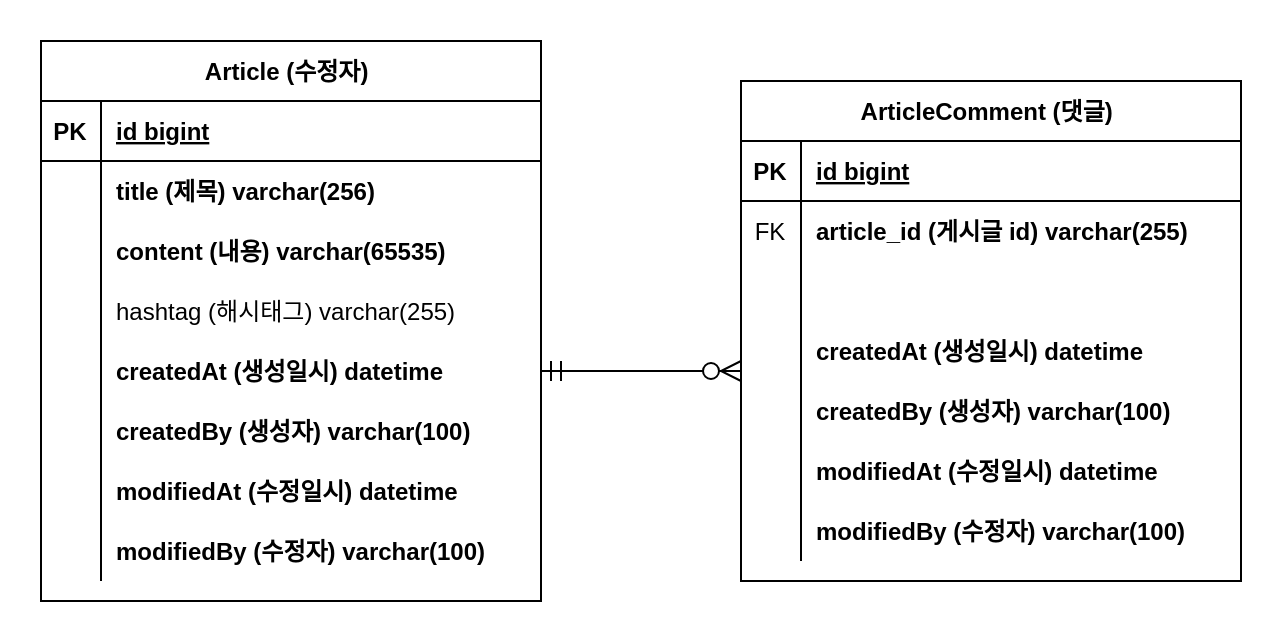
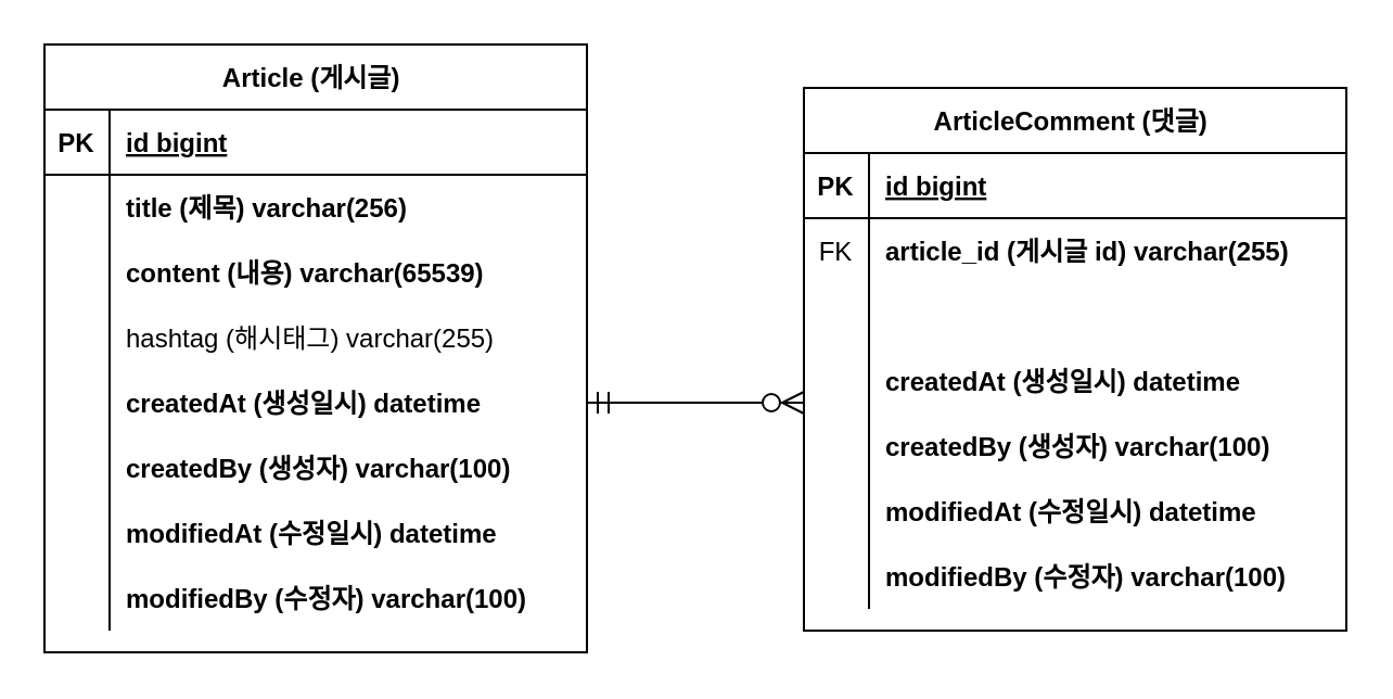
  <mxCell id="0" />
  <mxCell id="1" parent="0" />
- <mxCell id="2" value="Article (수정자) " style="shape=table;startSize=30;container=1;collapsible=1;childLayout=tableLayout;fixedRows=1;rowLines=0;fontStyle=1;align=center;resizeLast=1;" vertex="1" parent="1"><mxGeometry x="20" y="20" width="250" height="280" as="geometry" /></mxCell>
+ <mxCell id="2" value="Article (게시글) " style="shape=table;startSize=30;container=1;collapsible=1;childLayout=tableLayout;fixedRows=1;rowLines=0;fontStyle=1;align=center;resizeLast=1;" vertex="1" parent="1"><mxGeometry x="20" y="20" width="250" height="280" as="geometry" /></mxCell>
  <mxCell id="3" value="" style="shape=partialRectangle;collapsible=0;dropTarget=0;pointerEvents=0;fillColor=none;points=[[0,0.5],[1,0.5]];portConstraint=eastwest;top=0;left=0;right=0;bottom=1;" vertex="1" parent="2"><mxGeometry y="30" width="250" height="30" as="geometry" /></mxCell>
  <mxCell id="4" value="PK" style="shape=partialRectangle;overflow=hidden;connectable=0;fillColor=none;top=0;left=0;bottom=0;right=0;fontStyle=1;" vertex="1" parent="3"><mxGeometry width="30" height="30" as="geometry"><mxRectangle width="30" height="30" as="alternateBounds" /></mxGeometry></mxCell>
  <mxCell id="5" value="id bigint" style="shape=partialRectangle;overflow=hidden;connectable=0;fillColor=none;top=0;left=0;bottom=0;right=0;align=left;spacingLeft=6;fontStyle=5;" vertex="1" parent="3"><mxGeometry x="30" width="220" height="30" as="geometry"><mxRectangle width="220" height="30" as="alternateBounds" /></mxGeometry></mxCell>
  <mxCell id="6" value="" style="shape=partialRectangle;collapsible=0;dropTarget=0;pointerEvents=0;fillColor=none;points=[[0,0.5],[1,0.5]];portConstraint=eastwest;top=0;left=0;right=0;bottom=0;" vertex="1" parent="2"><mxGeometry y="60" width="250" height="30" as="geometry" /></mxCell>
  <mxCell id="7" value="" style="shape=partialRectangle;overflow=hidden;connectable=0;fillColor=none;top=0;left=0;bottom=0;right=0;" vertex="1" parent="6"><mxGeometry width="30" height="30" as="geometry"><mxRectangle width="30" height="30" as="alternateBounds" /></mxGeometry></mxCell>
  <mxCell id="8" value="title (제목) varchar(256)" style="shape=partialRectangle;overflow=hidden;connectable=0;fillColor=none;top=0;left=0;bottom=0;right=0;align=left;spacingLeft=6;fontStyle=1" vertex="1" parent="6"><mxGeometry x="30" width="220" height="30" as="geometry"><mxRectangle width="220" height="30" as="alternateBounds" /></mxGeometry></mxCell>
  <mxCell id="9" value="" style="shape=partialRectangle;collapsible=0;dropTarget=0;pointerEvents=0;fillColor=none;points=[[0,0.5],[1,0.5]];portConstraint=eastwest;top=0;left=0;right=0;bottom=0;" vertex="1" parent="2"><mxGeometry y="90" width="250" height="30" as="geometry" /></mxCell>
  <mxCell id="10" value="    " style="shape=partialRectangle;overflow=hidden;connectable=0;fillColor=none;top=0;left=0;bottom=0;right=0;" vertex="1" parent="9"><mxGeometry width="30" height="30" as="geometry"><mxRectangle width="30" height="30" as="alternateBounds" /></mxGeometry></mxCell>
- <mxCell id="11" value="content (내용) varchar(65535)" style="shape=partialRectangle;overflow=hidden;connectable=0;fillColor=none;top=0;left=0;bottom=0;right=0;align=left;spacingLeft=6;fontStyle=1" vertex="1" parent="9"><mxGeometry x="30" width="220" height="30" as="geometry"><mxRectangle width="220" height="30" as="alternateBounds" /></mxGeometry></mxCell>
+ <mxCell id="11" value="content (내용) varchar(65539)" style="shape=partialRectangle;overflow=hidden;connectable=0;fillColor=none;top=0;left=0;bottom=0;right=0;align=left;spacingLeft=6;fontStyle=1" vertex="1" parent="9"><mxGeometry x="30" width="220" height="30" as="geometry"><mxRectangle width="220" height="30" as="alternateBounds" /></mxGeometry></mxCell>
  <mxCell id="12" value="" style="shape=partialRectangle;collapsible=0;dropTarget=0;pointerEvents=0;fillColor=none;points=[[0,0.5],[1,0.5]];portConstraint=eastwest;top=0;left=0;right=0;bottom=0;" vertex="1" parent="2"><mxGeometry y="120" width="250" height="30" as="geometry" /></mxCell>
  <mxCell id="13" value="" style="shape=partialRectangle;overflow=hidden;connectable=0;fillColor=none;top=0;left=0;bottom=0;right=0;" vertex="1" parent="12"><mxGeometry width="30" height="30" as="geometry"><mxRectangle width="30" height="30" as="alternateBounds" /></mxGeometry></mxCell>
  <mxCell id="14" value="hashtag (해시태그) varchar(255)" style="shape=partialRectangle;overflow=hidden;connectable=0;fillColor=none;top=0;left=0;bottom=0;right=0;align=left;spacingLeft=6;" vertex="1" parent="12"><mxGeometry x="30" width="220" height="30" as="geometry"><mxRectangle width="220" height="30" as="alternateBounds" /></mxGeometry></mxCell>
  <mxCell id="15" value="" style="shape=partialRectangle;collapsible=0;dropTarget=0;pointerEvents=0;fillColor=none;points=[[0,0.5],[1,0.5]];portConstraint=eastwest;top=0;left=0;right=0;bottom=0;" vertex="1" parent="2"><mxGeometry y="150" width="250" height="30" as="geometry" /></mxCell>
  <mxCell id="16" value="" style="shape=partialRectangle;overflow=hidden;connectable=0;fillColor=none;top=0;left=0;bottom=0;right=0;" vertex="1" parent="15"><mxGeometry width="30" height="30" as="geometry"><mxRectangle width="30" height="30" as="alternateBounds" /></mxGeometry></mxCell>
  <mxCell id="17" value="createdAt (생성일시) datetime" style="shape=partialRectangle;overflow=hidden;connectable=0;fillColor=none;top=0;left=0;bottom=0;right=0;align=left;spacingLeft=6;fontStyle=1" vertex="1" parent="15"><mxGeometry x="30" width="220" height="30" as="geometry"><mxRectangle width="220" height="30" as="alternateBounds" /></mxGeometry></mxCell>
  <mxCell id="18" value="" style="shape=partialRectangle;collapsible=0;dropTarget=0;pointerEvents=0;fillColor=none;points=[[0,0.5],[1,0.5]];portConstraint=eastwest;top=0;left=0;right=0;bottom=0;" vertex="1" parent="2"><mxGeometry y="180" width="250" height="30" as="geometry" /></mxCell>
  <mxCell id="19" value="" style="shape=partialRectangle;overflow=hidden;connectable=0;fillColor=none;top=0;left=0;bottom=0;right=0;" vertex="1" parent="18"><mxGeometry width="30" height="30" as="geometry"><mxRectangle width="30" height="30" as="alternateBounds" /></mxGeometry></mxCell>
  <mxCell id="20" value="createdBy (생성자) varchar(100)" style="shape=partialRectangle;overflow=hidden;connectable=0;fillColor=none;top=0;left=0;bottom=0;right=0;align=left;spacingLeft=6;fontStyle=1" vertex="1" parent="18"><mxGeometry x="30" width="220" height="30" as="geometry"><mxRectangle width="220" height="30" as="alternateBounds" /></mxGeometry></mxCell>
  <mxCell id="21" value="" style="shape=partialRectangle;collapsible=0;dropTarget=0;pointerEvents=0;fillColor=none;points=[[0,0.5],[1,0.5]];portConstraint=eastwest;top=0;left=0;right=0;bottom=0;" vertex="1" parent="2"><mxGeometry y="210" width="250" height="30" as="geometry" /></mxCell>
  <mxCell id="22" value="" style="shape=partialRectangle;overflow=hidden;connectable=0;fillColor=none;top=0;left=0;bottom=0;right=0;" vertex="1" parent="21"><mxGeometry width="30" height="30" as="geometry"><mxRectangle width="30" height="30" as="alternateBounds" /></mxGeometry></mxCell>
  <mxCell id="23" value="modifiedAt (수정일시) datetime" style="shape=partialRectangle;overflow=hidden;connectable=0;fillColor=none;top=0;left=0;bottom=0;right=0;align=left;spacingLeft=6;fontStyle=1" vertex="1" parent="21"><mxGeometry x="30" width="220" height="30" as="geometry"><mxRectangle width="220" height="30" as="alternateBounds" /></mxGeometry></mxCell>
  <mxCell id="24" value="" style="shape=partialRectangle;collapsible=0;dropTarget=0;pointerEvents=0;fillColor=none;points=[[0,0.5],[1,0.5]];portConstraint=eastwest;top=0;left=0;right=0;bottom=0;" vertex="1" parent="2"><mxGeometry y="240" width="250" height="30" as="geometry" /></mxCell>
  <mxCell id="25" value="" style="shape=partialRectangle;overflow=hidden;connectable=0;fillColor=none;top=0;left=0;bottom=0;right=0;" vertex="1" parent="24"><mxGeometry width="30" height="30" as="geometry"><mxRectangle width="30" height="30" as="alternateBounds" /></mxGeometry></mxCell>
  <mxCell id="26" value="modifiedBy (수정자) varchar(100)" style="shape=partialRectangle;overflow=hidden;connectable=0;fillColor=none;top=0;left=0;bottom=0;right=0;align=left;spacingLeft=6;fontStyle=1" vertex="1" parent="24"><mxGeometry x="30" width="220" height="30" as="geometry"><mxRectangle width="220" height="30" as="alternateBounds" /></mxGeometry></mxCell>
  <mxCell id="27" value="ArticleComment (댓글) " style="shape=table;startSize=30;container=1;collapsible=1;childLayout=tableLayout;fixedRows=1;rowLines=0;fontStyle=1;align=center;resizeLast=1;" vertex="1" parent="1"><mxGeometry x="370" y="40" width="250" height="250" as="geometry" /></mxCell>
  <mxCell id="28" value="" style="shape=partialRectangle;collapsible=0;dropTarget=0;pointerEvents=0;fillColor=none;points=[[0,0.5],[1,0.5]];portConstraint=eastwest;top=0;left=0;right=0;bottom=1;" vertex="1" parent="27"><mxGeometry y="30" width="250" height="30" as="geometry" /></mxCell>
  <mxCell id="29" value="PK" style="shape=partialRectangle;overflow=hidden;connectable=0;fillColor=none;top=0;left=0;bottom=0;right=0;fontStyle=1;" vertex="1" parent="28"><mxGeometry width="30" height="30" as="geometry"><mxRectangle width="30" height="30" as="alternateBounds" /></mxGeometry></mxCell>
  <mxCell id="30" value="id bigint" style="shape=partialRectangle;overflow=hidden;connectable=0;fillColor=none;top=0;left=0;bottom=0;right=0;align=left;spacingLeft=6;fontStyle=5;" vertex="1" parent="28"><mxGeometry x="30" width="220" height="30" as="geometry"><mxRectangle width="220" height="30" as="alternateBounds" /></mxGeometry></mxCell>
  <mxCell id="31" value="" style="shape=partialRectangle;collapsible=0;dropTarget=0;pointerEvents=0;fillColor=none;points=[[0,0.5],[1,0.5]];portConstraint=eastwest;top=0;left=0;right=0;bottom=0;" vertex="1" parent="27"><mxGeometry y="60" width="250" height="30" as="geometry" /></mxCell>
  <mxCell id="32" value="FK" style="shape=partialRectangle;overflow=hidden;connectable=0;fillColor=none;top=0;left=0;bottom=0;right=0;" vertex="1" parent="31"><mxGeometry width="30" height="30" as="geometry"><mxRectangle width="30" height="30" as="alternateBounds" /></mxGeometry></mxCell>
  <mxCell id="33" value="article_id (게시글 id) varchar(255)" style="shape=partialRectangle;overflow=hidden;connectable=0;fillColor=none;top=0;left=0;bottom=0;right=0;align=left;spacingLeft=6;fontStyle=1" vertex="1" parent="31"><mxGeometry x="30" width="220" height="30" as="geometry"><mxRectangle width="220" height="30" as="alternateBounds" /></mxGeometry></mxCell>
  <mxCell id="34" value="" style="shape=partialRectangle;collapsible=0;dropTarget=0;pointerEvents=0;fillColor=none;points=[[0,0.5],[1,0.5]];portConstraint=eastwest;top=0;left=0;right=0;bottom=0;" vertex="1" parent="27"><mxGeometry y="90" width="250" height="30" as="geometry" /></mxCell>
  <mxCell id="35" value="    " style="shape=partialRectangle;overflow=hidden;connectable=0;fillColor=none;top=0;left=0;bottom=0;right=0;" vertex="1" parent="34"><mxGeometry width="30" height="30" as="geometry"><mxRectangle width="30" height="30" as="alternateBounds" /></mxGeometry></mxCell>
  <mxCell id="36" value="" style="shape=partialRectangle;collapsible=0;dropTarget=0;pointerEvents=0;fillColor=none;points=[[0,0.5],[1,0.5]];portConstraint=eastwest;top=0;left=0;right=0;bottom=0;" vertex="1" parent="27"><mxGeometry y="120" width="250" height="30" as="geometry" /></mxCell>
  <mxCell id="37" value="" style="shape=partialRectangle;overflow=hidden;connectable=0;fillColor=none;top=0;left=0;bottom=0;right=0;" vertex="1" parent="36"><mxGeometry width="30" height="30" as="geometry"><mxRectangle width="30" height="30" as="alternateBounds" /></mxGeometry></mxCell>
  <mxCell id="38" value="createdAt (생성일시) datetime" style="shape=partialRectangle;overflow=hidden;connectable=0;fillColor=none;top=0;left=0;bottom=0;right=0;align=left;spacingLeft=6;fontStyle=1" vertex="1" parent="36"><mxGeometry x="30" width="220" height="30" as="geometry"><mxRectangle width="220" height="30" as="alternateBounds" /></mxGeometry></mxCell>
  <mxCell id="39" value="" style="shape=partialRectangle;collapsible=0;dropTarget=0;pointerEvents=0;fillColor=none;points=[[0,0.5],[1,0.5]];portConstraint=eastwest;top=0;left=0;right=0;bottom=0;" vertex="1" parent="27"><mxGeometry y="150" width="250" height="30" as="geometry" /></mxCell>
  <mxCell id="40" value="" style="shape=partialRectangle;overflow=hidden;connectable=0;fillColor=none;top=0;left=0;bottom=0;right=0;" vertex="1" parent="39"><mxGeometry width="30" height="30" as="geometry"><mxRectangle width="30" height="30" as="alternateBounds" /></mxGeometry></mxCell>
  <mxCell id="41" value="createdBy (생성자) varchar(100)" style="shape=partialRectangle;overflow=hidden;connectable=0;fillColor=none;top=0;left=0;bottom=0;right=0;align=left;spacingLeft=6;fontStyle=1" vertex="1" parent="39"><mxGeometry x="30" width="220" height="30" as="geometry"><mxRectangle width="220" height="30" as="alternateBounds" /></mxGeometry></mxCell>
  <mxCell id="42" value="" style="shape=partialRectangle;collapsible=0;dropTarget=0;pointerEvents=0;fillColor=none;points=[[0,0.5],[1,0.5]];portConstraint=eastwest;top=0;left=0;right=0;bottom=0;" vertex="1" parent="27"><mxGeometry y="180" width="250" height="30" as="geometry" /></mxCell>
  <mxCell id="43" value="" style="shape=partialRectangle;overflow=hidden;connectable=0;fillColor=none;top=0;left=0;bottom=0;right=0;" vertex="1" parent="42"><mxGeometry width="30" height="30" as="geometry"><mxRectangle width="30" height="30" as="alternateBounds" /></mxGeometry></mxCell>
  <mxCell id="44" value="modifiedAt (수정일시) datetime" style="shape=partialRectangle;overflow=hidden;connectable=0;fillColor=none;top=0;left=0;bottom=0;right=0;align=left;spacingLeft=6;fontStyle=1" vertex="1" parent="42"><mxGeometry x="30" width="220" height="30" as="geometry"><mxRectangle width="220" height="30" as="alternateBounds" /></mxGeometry></mxCell>
  <mxCell id="45" value="" style="shape=partialRectangle;collapsible=0;dropTarget=0;pointerEvents=0;fillColor=none;points=[[0,0.5],[1,0.5]];portConstraint=eastwest;top=0;left=0;right=0;bottom=0;" vertex="1" parent="27"><mxGeometry y="210" width="250" height="30" as="geometry" /></mxCell>
  <mxCell id="46" value="" style="shape=partialRectangle;overflow=hidden;connectable=0;fillColor=none;top=0;left=0;bottom=0;right=0;" vertex="1" parent="45"><mxGeometry width="30" height="30" as="geometry"><mxRectangle width="30" height="30" as="alternateBounds" /></mxGeometry></mxCell>
  <mxCell id="47" value="modifiedBy (수정자) varchar(100)" style="shape=partialRectangle;overflow=hidden;connectable=0;fillColor=none;top=0;left=0;bottom=0;right=0;align=left;spacingLeft=6;fontStyle=1" vertex="1" parent="45"><mxGeometry x="30" width="220" height="30" as="geometry"><mxRectangle width="220" height="30" as="alternateBounds" /></mxGeometry></mxCell>
  <mxCell id="48" value="" style="edgeStyle=entityRelationEdgeStyle;fontSize=12;html=1;endArrow=ERzeroToMany;startArrow=ERmandOne;rounded=0;startSize=8;endSize=8;curved=1;exitX=1;exitY=0.5;exitDx=0;exitDy=0;" edge="1" parent="1" source="15"><mxGeometry width="100" height="100" relative="1" as="geometry"><mxPoint x="470" y="280" as="sourcePoint" /><mxPoint x="370" y="185" as="targetPoint" /></mxGeometry></mxCell>
